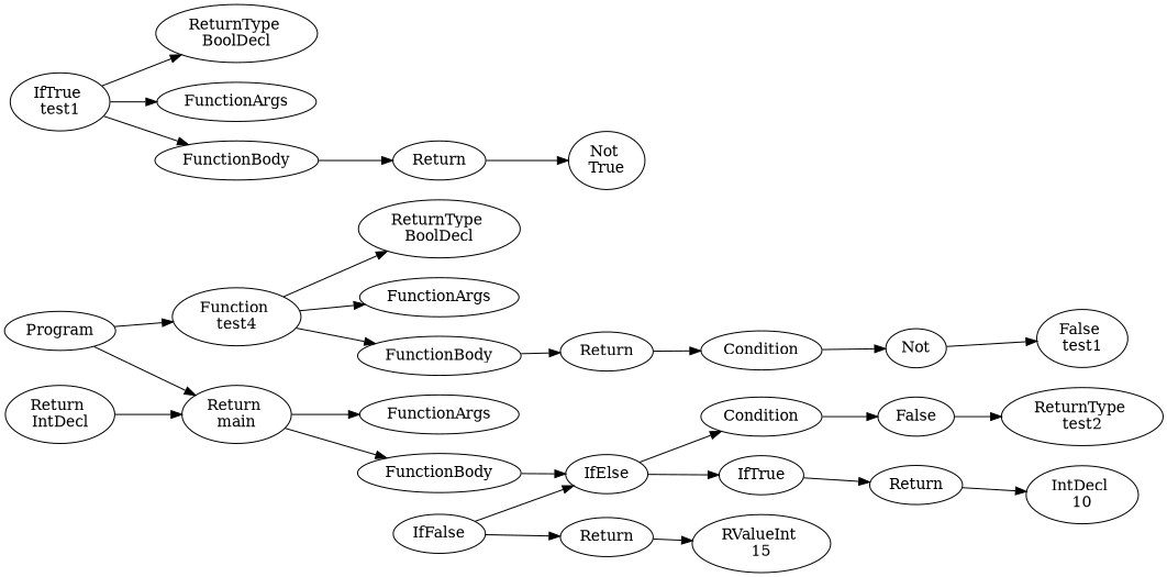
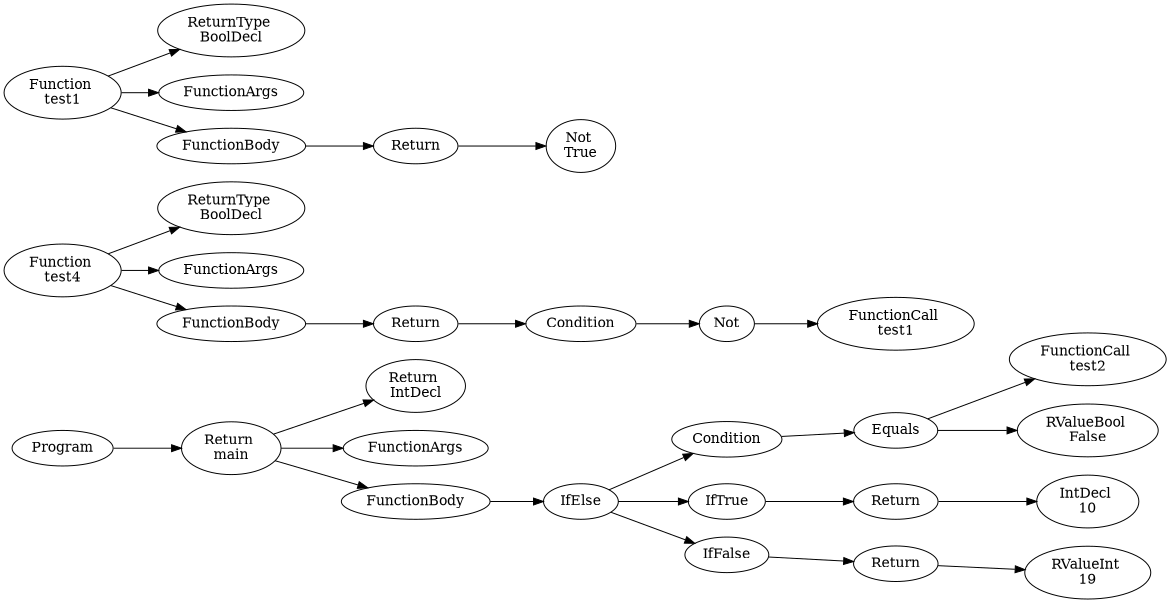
  digraph {
    rankdir=LR
    n1 [label=Program]
    n2 [label="Function \ntest4"]
    n3 [label="Return \nmain"]
-   n4 [label="IfTrue \ntest1"]
+   n4 [label="Function \ntest1"]
    n5 [label="ReturnType \nBoolDecl"]
    n6 [label=FunctionArgs]
    n7 [label=FunctionBody]
    n8 [label="ReturnType \nBoolDecl"]
    n9 [label=FunctionArgs]
    n10 [label=FunctionBody]
    n11 [label="Return \nIntDecl"]
    n12 [label=FunctionArgs]
    n13 [label=FunctionBody]
    n14 [label=Return]
    n15 [label="Not \nTrue"]
    n16 [label=Return]
    n17 [label=Condition]
    n18 [label=Not]
-   n19 [label="False \ntest1"]
+   n19 [label="FunctionCall \ntest1"]
    n20 [label=IfElse]
    n21 [label=Condition]
    n22 [label=IfTrue]
    n23 [label=IfFalse]
-   n24 [label=False]
+   n24 [label=Equals]
    n25 [label=Return]
    n26 [label=Return]
-   n27 [label="ReturnType \ntest2"]
+   n27 [label="FunctionCall \ntest2"]
+   n28 [label="RValueBool \nFalse"]
    n29 [label="IntDecl \n10"]
-   n30 [label="RValueInt \n15"]
-   n1 -> n2
+   n30 [label="RValueInt \n19"]
    n1 -> n3
    n2 -> n8
    n2 -> n9
    n2 -> n10
-   n11 -> n3
+   n3 -> n11
    n3 -> n12
    n3 -> n13
    n4 -> n5
    n4 -> n6
    n4 -> n7
    n7 -> n14
    n10 -> n16
    n13 -> n20
    n14 -> n15
    n16 -> n17
    n17 -> n18
    n18 -> n19
    n20 -> n21
    n20 -> n22
-   n23 -> n20
+   n20 -> n23
    n21 -> n24
    n22 -> n25
    n23 -> n26
    n24 -> n27
+   n24 -> n28
    n25 -> n29
    n26 -> n30
  }
